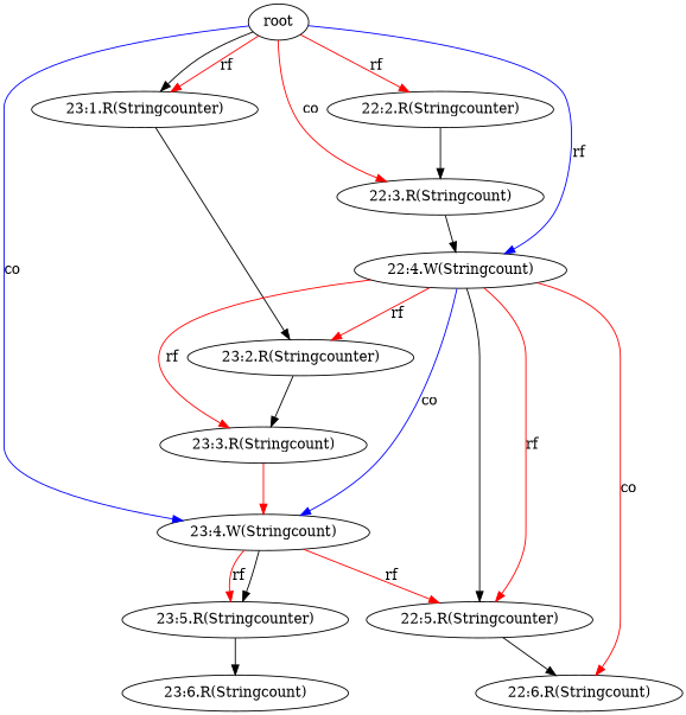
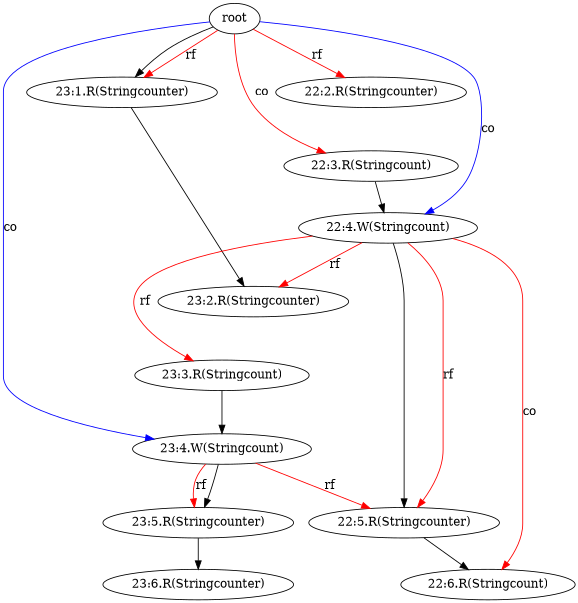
  digraph {
    n1 [label="22:2.R(Stringcounter)"]
    n2 [label="22:3.R(Stringcount)"]
    root
    n4 [label="23:1.R(Stringcounter)"]
    n5 [label="22:4.W(Stringcount)"]
    n6 [label="23:4.W(Stringcount)"]
    n7 [label="23:2.R(Stringcounter)"]
    n8 [label="22:5.R(Stringcounter)"]
    n9 [label="22:6.R(Stringcount)"]
    n10 [label="23:3.R(Stringcount)"]
    n11 [label="23:5.R(Stringcounter)"]
-   n12 [label="23:6.R(Stringcount)"]
-   n1 -> n2
+   n12 [label="23:6.R(Stringcounter)"]
    n2 -> n5
    root -> n1 [color=red label=rf]
    root -> n2 [color=red label=co]
    root -> n4
    root -> n4 [color=red label=rf]
-   root -> n5 [color=blue label=rf]
+   root -> n5 [color=blue label=co]
    root -> n6 [color=blue label=co]
    n4 -> n7
-   n5 -> n6 [color=blue label=co]
    n5 -> n7 [color=red label=rf]
    n5 -> n8
    n5 -> n8 [color=red label=rf]
    n5 -> n9 [color=red label=co]
    n5 -> n10 [color=red label=rf]
    n6 -> n8 [color=red label=rf]
    n6 -> n11
    n6 -> n11 [color=red label=rf]
-   n7 -> n10
    n8 -> n9
-   n10 -> n6 [color=red]
+   n10 -> n6
    n11 -> n12
  }
